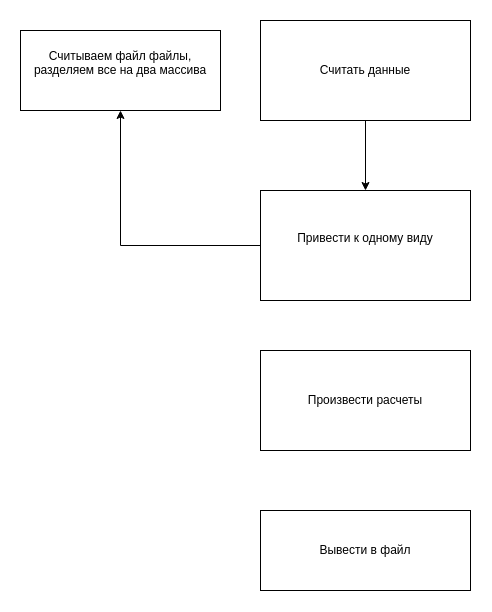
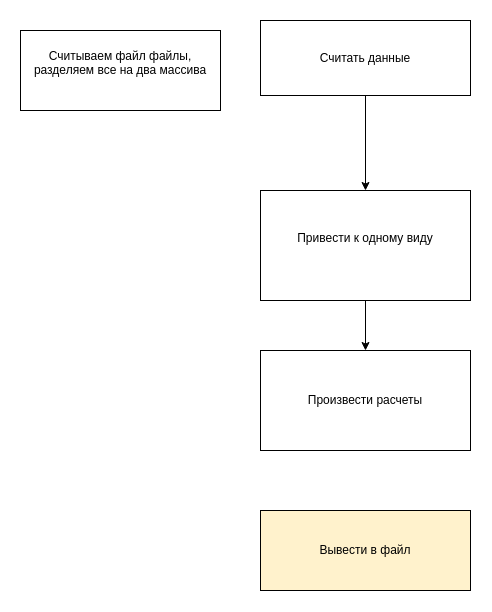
  <mxCell id="0" />
  <mxCell id="1" parent="0" />
  <mxCell id="2" value="" style="edgeStyle=orthogonalEdgeStyle;rounded=0;orthogonalLoop=1;jettySize=auto;html=1;" edge="1" parent="1" source="3" target="5"><mxGeometry relative="1" as="geometry" /></mxCell>
- <mxCell id="3" value="Считать данные" style="rounded=0;whiteSpace=wrap;html=1;" vertex="1" parent="1"><mxGeometry x="260" y="20" width="210" height="100" as="geometry" /></mxCell>
- <mxCell id="4" style="edgeStyle=orthogonalEdgeStyle;rounded=0;orthogonalLoop=1;jettySize=auto;html=1;" edge="1" parent="1" source="5" target="8"><mxGeometry relative="1" as="geometry" /></mxCell>
+ <mxCell id="3" value="Считать данные" style="rounded=0;whiteSpace=wrap;html=1;" vertex="1" parent="1"><mxGeometry x="260" y="20" width="210" height="75" as="geometry" /></mxCell>
+ <mxCell id="4" style="edgeStyle=orthogonalEdgeStyle;rounded=0;orthogonalLoop=1;jettySize=auto;html=1;entryX=0.5;entryY=0;entryDx=0;entryDy=0;" edge="1" parent="1" source="5" target="6"><mxGeometry relative="1" as="geometry" /></mxCell>
  <mxCell id="5" value="&lt;div&gt;Привести к одному виду&lt;/div&gt;&lt;div&gt;&lt;br&gt;&lt;/div&gt;" style="rounded=0;whiteSpace=wrap;html=1;" vertex="1" parent="1"><mxGeometry x="260" y="190" width="210" height="110" as="geometry" /></mxCell>
  <mxCell id="6" value="Произвести расчеты" style="rounded=0;whiteSpace=wrap;html=1;" vertex="1" parent="1"><mxGeometry x="260" y="350" width="210" height="100" as="geometry" /></mxCell>
- <mxCell id="7" value="&lt;div&gt;Вывести в файл&lt;/div&gt;" style="rounded=0;whiteSpace=wrap;html=1;" vertex="1" parent="1"><mxGeometry x="260" y="510" width="210" height="80" as="geometry" /></mxCell>
+ <mxCell id="7" value="&lt;div&gt;Вывести в файл&lt;/div&gt;" style="rounded=0;whiteSpace=wrap;html=1;fillColor=#fff2cc;" vertex="1" parent="1"><mxGeometry x="260" y="510" width="210" height="80" as="geometry" /></mxCell>
  <mxCell id="8" value="&lt;div&gt;Считываем файл файлы, разделяем все на два массива&lt;/div&gt;&lt;div&gt;&lt;br&gt;&lt;/div&gt;" style="rounded=0;whiteSpace=wrap;html=1;" vertex="1" parent="1"><mxGeometry x="20" width="200" height="80" as="geometry" y="30" /></mxCell>
